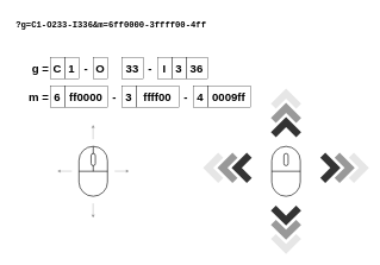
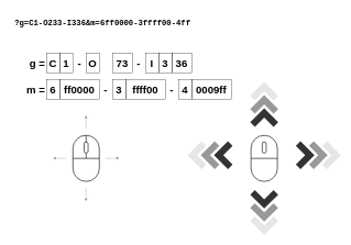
  <mxCell id="0" />
  <mxCell id="1" parent="0" />
  <mxCell id="2" value="" style="rounded=1;whiteSpace=wrap;html=1;arcSize=50;connectable=0;strokeWidth=1;" parent="1" vertex="1"><mxGeometry x="110" y="205" width="40" height="70" as="geometry" /></mxCell>
  <mxCell id="3" value="" style="endArrow=none;html=1;rounded=0;strokeWidth=1;" parent="1" edge="1"><mxGeometry width="50" height="50" relative="1" as="geometry"><mxPoint x="110" y="240" as="sourcePoint" /><mxPoint x="150" y="240" as="targetPoint" /></mxGeometry></mxCell>
  <mxCell id="4" value="" style="endArrow=none;html=1;rounded=0;exitX=0.5;exitY=0;exitDx=0;exitDy=0;strokeWidth=1;" parent="1" source="2" edge="1"><mxGeometry width="50" height="50" relative="1" as="geometry"><mxPoint x="130" y="232" as="sourcePoint" /><mxPoint x="130" y="240" as="targetPoint" /></mxGeometry></mxCell>
  <mxCell id="5" value="" style="rounded=1;whiteSpace=wrap;html=1;arcSize=50;connectable=0;strokeWidth=1;" parent="1" vertex="1"><mxGeometry x="127" y="215" width="6" height="17" as="geometry" /></mxCell>
  <mxCell id="6" value="" style="shape=corner;whiteSpace=wrap;html=1;dx=10;dy=10;fillColor=#999999;strokeColor=none;rotation=45;" parent="1" vertex="1"><mxGeometry x="385" y="150" width="30" height="30" as="geometry" /></mxCell>
  <mxCell id="7" value="" style="shape=corner;whiteSpace=wrap;html=1;dx=10;dy=10;fillColor=#999999;strokeColor=none;rotation=-135;" parent="1" vertex="1"><mxGeometry x="385" y="300" width="30" height="30" as="geometry" /></mxCell>
  <mxCell id="8" value="" style="shape=corner;whiteSpace=wrap;html=1;dx=10;dy=10;fillColor=#999999;strokeColor=none;rotation=135;" parent="1" vertex="1"><mxGeometry x="460" y="220" width="30" height="30" as="geometry" /></mxCell>
  <mxCell id="9" value="" style="shape=corner;whiteSpace=wrap;html=1;dx=10;dy=10;fillColor=#999999;strokeColor=none;rotation=-45;" parent="1" vertex="1"><mxGeometry x="310" y="220" width="30" height="30" as="geometry" /></mxCell>
  <mxCell id="10" value="" style="shape=corner;whiteSpace=wrap;html=1;dx=10;dy=10;fillColor=#E6E6E6;strokeColor=none;rotation=45;" parent="1" vertex="1"><mxGeometry x="385" y="130" width="30" height="30" as="geometry" /></mxCell>
  <mxCell id="11" value="" style="shape=corner;whiteSpace=wrap;html=1;dx=10;dy=10;fillColor=#E6E6E6;strokeColor=none;rotation=135;" parent="1" vertex="1"><mxGeometry x="480" y="220" width="30" height="30" as="geometry" /></mxCell>
  <mxCell id="12" value="" style="shape=corner;whiteSpace=wrap;html=1;dx=10;dy=10;fillColor=#E6E6E6;strokeColor=none;rotation=-135;" parent="1" vertex="1"><mxGeometry x="385" y="320" width="30" height="30" as="geometry" /></mxCell>
  <mxCell id="13" value="" style="shape=corner;whiteSpace=wrap;html=1;dx=10;dy=10;fillColor=#E6E6E6;strokeColor=none;rotation=-45;" parent="1" vertex="1"><mxGeometry x="290" y="220" width="30" height="30" as="geometry" /></mxCell>
  <mxCell id="14" value="" style="rounded=1;whiteSpace=wrap;html=1;arcSize=50;connectable=0;strokeWidth=1;" parent="1" vertex="1"><mxGeometry x="380" y="205" width="40" height="70" as="geometry" /></mxCell>
  <mxCell id="15" value="" style="endArrow=none;html=1;rounded=0;strokeWidth=1;" parent="1" edge="1"><mxGeometry width="50" height="50" relative="1" as="geometry"><mxPoint x="380" y="240" as="sourcePoint" /><mxPoint x="420" y="240" as="targetPoint" /></mxGeometry></mxCell>
  <mxCell id="16" value="" style="rounded=1;whiteSpace=wrap;html=1;arcSize=50;connectable=0;strokeWidth=1;" parent="1" vertex="1"><mxGeometry x="397" y="215" width="6" height="17" as="geometry" /></mxCell>
  <mxCell id="17" value="" style="shape=corner;whiteSpace=wrap;html=1;dx=10;dy=10;fillColor=#333333;strokeColor=none;rotation=-45;" parent="1" vertex="1"><mxGeometry x="330" y="220" width="30" height="30" as="geometry" /></mxCell>
  <mxCell id="18" value="" style="shape=corner;whiteSpace=wrap;html=1;dx=10;dy=10;fillColor=#333333;strokeColor=none;rotation=135;" parent="1" vertex="1"><mxGeometry x="440" y="220" width="30" height="30" as="geometry" /></mxCell>
  <mxCell id="19" value="" style="shape=corner;whiteSpace=wrap;html=1;dx=10;dy=10;fillColor=#333333;strokeColor=none;rotation=-135;" parent="1" vertex="1"><mxGeometry x="385" y="280" width="30" height="30" as="geometry" /></mxCell>
  <mxCell id="20" value="" style="shape=corner;whiteSpace=wrap;html=1;dx=10;dy=10;fillColor=#333333;strokeColor=none;rotation=45;" parent="1" vertex="1"><mxGeometry x="385" y="170" width="30" height="30" as="geometry" /></mxCell>
  <mxCell id="21" value="" style="endArrow=classic;html=1;rounded=0;strokeColor=#808080;strokeWidth=0.5;endSize=3;startSize=3;" parent="1" edge="1"><mxGeometry width="50" height="50" relative="1" as="geometry"><mxPoint x="129.8" y="195" as="sourcePoint" /><mxPoint x="129.8" y="175" as="targetPoint" /></mxGeometry></mxCell>
  <mxCell id="22" value="" style="endArrow=classic;html=1;rounded=0;strokeColor=#808080;strokeWidth=0.5;endSize=3;startSize=3;" parent="1" edge="1"><mxGeometry width="50" height="50" relative="1" as="geometry"><mxPoint x="129.8" y="285" as="sourcePoint" /><mxPoint x="129.8" y="305" as="targetPoint" /></mxGeometry></mxCell>
  <mxCell id="23" value="" style="endArrow=classic;html=1;rounded=0;strokeColor=#808080;strokeWidth=0.5;endSize=3;startSize=3;" parent="1" edge="1"><mxGeometry width="50" height="50" relative="1" as="geometry"><mxPoint x="160" y="239.8" as="sourcePoint" /><mxPoint x="180" y="239.8" as="targetPoint" /></mxGeometry></mxCell>
  <mxCell id="24" value="" style="endArrow=classic;html=1;rounded=0;strokeColor=#808080;strokeWidth=0.5;endSize=3;startSize=3;" parent="1" edge="1"><mxGeometry width="50" height="50" relative="1" as="geometry"><mxPoint x="100" y="239.8" as="sourcePoint" /><mxPoint x="80" y="239.8" as="targetPoint" /></mxGeometry></mxCell>
  <mxCell id="25" value="?g=C1-O233-I336&amp;amp;m=6ff0000-3ffff00-4ff" style="text;html=1;strokeColor=none;fillColor=none;align=left;verticalAlign=middle;whiteSpace=wrap;rounded=0;fontFamily=Courier New;fontStyle=1" vertex="1" parent="1"><mxGeometry x="20" y="20" width="300" height="30" as="geometry" /></mxCell>
  <mxCell id="26" value="C" style="rounded=0;whiteSpace=wrap;html=1;fontStyle=1;fontSize=16;strokeWidth=0.5;fillColor=none;" vertex="1" parent="1"><mxGeometry x="70" y="80" width="20" height="30" as="geometry" /></mxCell>
  <mxCell id="27" value="1" style="rounded=0;whiteSpace=wrap;html=1;fontStyle=1;fontSize=16;strokeWidth=0.5;fillColor=none;" vertex="1" parent="1"><mxGeometry x="90" y="80" width="20" height="30" as="geometry" /></mxCell>
  <mxCell id="28" value="-" style="rounded=0;whiteSpace=wrap;html=1;fontStyle=1;fontSize=16;strokeWidth=0.5;strokeColor=none;fillColor=none;" vertex="1" parent="1"><mxGeometry x="110" y="80" width="20" height="30" as="geometry" /></mxCell>
  <mxCell id="29" value="O" style="rounded=0;whiteSpace=wrap;html=1;fontStyle=1;fontSize=16;strokeWidth=0.5;fillColor=none;" vertex="1" parent="1"><mxGeometry x="130" y="80" width="20" height="30" as="geometry" /></mxCell>
- <mxCell id="30" value="33" style="rounded=0;whiteSpace=wrap;html=1;fontStyle=1;fontSize=16;strokeWidth=0.5;fillColor=none;" vertex="1" parent="1"><mxGeometry x="170" y="80" width="30" height="30" as="geometry" /></mxCell>
+ <mxCell id="30" value="73" style="rounded=0;whiteSpace=wrap;html=1;fontStyle=1;fontSize=16;strokeWidth=0.5;fillColor=none;" vertex="1" parent="1"><mxGeometry x="170" y="80" width="30" height="30" as="geometry" /></mxCell>
  <mxCell id="31" value="-" style="rounded=0;whiteSpace=wrap;html=1;fontStyle=1;fontSize=16;strokeWidth=0.5;strokeColor=none;fillColor=none;" vertex="1" parent="1"><mxGeometry x="200" y="80" width="20" height="30" as="geometry" /></mxCell>
  <mxCell id="32" value="I" style="rounded=0;whiteSpace=wrap;html=1;fontStyle=1;fontSize=16;strokeWidth=0.5;fillColor=none;" vertex="1" parent="1"><mxGeometry x="220" y="80" width="20" height="30" as="geometry" /></mxCell>
  <mxCell id="33" value="3" style="rounded=0;whiteSpace=wrap;html=1;fontStyle=1;fontSize=16;strokeWidth=0.5;fillColor=none;" vertex="1" parent="1"><mxGeometry x="240" y="80" width="20" height="30" as="geometry" /></mxCell>
  <mxCell id="34" value="36" style="rounded=0;whiteSpace=wrap;html=1;fontStyle=1;fontSize=16;strokeWidth=0.5;fillColor=none;" vertex="1" parent="1"><mxGeometry x="260" y="80" width="30" height="30" as="geometry" /></mxCell>
  <mxCell id="35" value="g =" style="rounded=0;whiteSpace=wrap;html=1;fontStyle=1;fontSize=16;strokeWidth=0.5;fillColor=none;strokeColor=none;align=right;" vertex="1" parent="1"><mxGeometry x="30" y="80" width="40" height="30" as="geometry" /></mxCell>
  <mxCell id="36" value="m =" style="rounded=0;whiteSpace=wrap;html=1;fontStyle=1;fontSize=16;strokeWidth=0.5;fillColor=none;strokeColor=none;align=right;" vertex="1" parent="1"><mxGeometry x="30" y="120" width="40" height="30" as="geometry" /></mxCell>
  <mxCell id="37" value="6" style="rounded=0;whiteSpace=wrap;html=1;fontStyle=1;fontSize=16;strokeWidth=0.5;fillColor=none;" vertex="1" parent="1"><mxGeometry x="70" y="120" width="20" height="30" as="geometry" /></mxCell>
  <mxCell id="38" value="ff0000" style="rounded=0;whiteSpace=wrap;html=1;fontStyle=1;fontSize=16;strokeWidth=0.5;fillColor=none;" vertex="1" parent="1"><mxGeometry x="90" y="120" width="60" height="30" as="geometry" /></mxCell>
  <mxCell id="39" value="-" style="rounded=0;whiteSpace=wrap;html=1;fontStyle=1;fontSize=16;strokeWidth=0.5;strokeColor=none;fillColor=none;" vertex="1" parent="1"><mxGeometry x="150" y="120" width="20" height="30" as="geometry" /></mxCell>
  <mxCell id="40" value="3" style="rounded=0;whiteSpace=wrap;html=1;fontStyle=1;fontSize=16;strokeWidth=0.5;fillColor=none;" vertex="1" parent="1"><mxGeometry x="170" y="120" width="20" height="30" as="geometry" /></mxCell>
  <mxCell id="41" value="ffff00" style="rounded=0;whiteSpace=wrap;html=1;fontStyle=1;fontSize=16;strokeWidth=0.5;fillColor=none;" vertex="1" parent="1"><mxGeometry x="190" y="120" width="60" height="30" as="geometry" /></mxCell>
  <mxCell id="42" value="-" style="rounded=0;whiteSpace=wrap;html=1;fontStyle=1;fontSize=16;strokeWidth=0.5;strokeColor=none;fillColor=none;" vertex="1" parent="1"><mxGeometry x="250" y="120" width="20" height="30" as="geometry" /></mxCell>
  <mxCell id="43" value="4" style="rounded=0;whiteSpace=wrap;html=1;fontStyle=1;fontSize=16;strokeWidth=0.5;fillColor=none;" vertex="1" parent="1"><mxGeometry x="270" y="120" width="20" height="30" as="geometry" /></mxCell>
  <mxCell id="44" value="0009ff" style="rounded=0;whiteSpace=wrap;html=1;fontStyle=1;fontSize=16;strokeWidth=0.5;fillColor=none;" vertex="1" parent="1"><mxGeometry x="290" y="120" width="60" height="30" as="geometry" /></mxCell>
